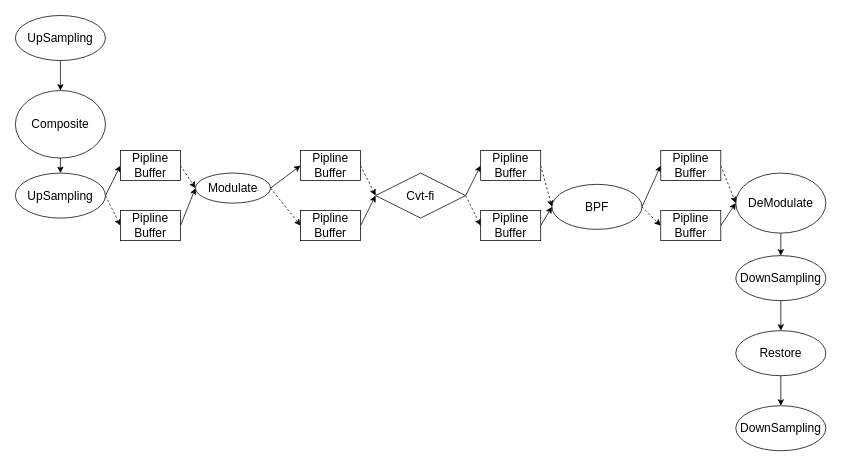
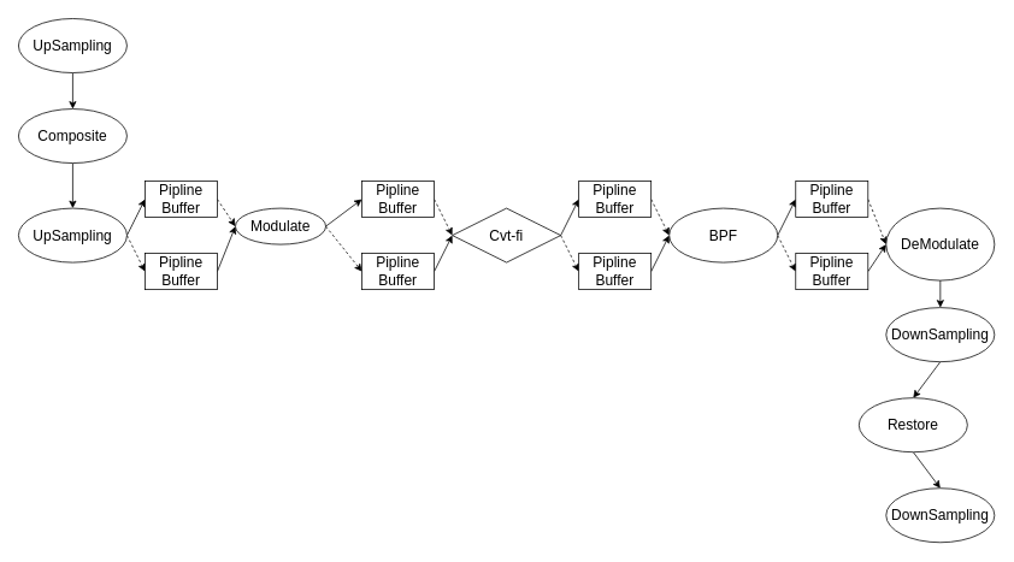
  <mxCell id="0" />
  <mxCell id="1" parent="0" />
  <mxCell id="2" style="edgeStyle=none;rounded=0;orthogonalLoop=1;jettySize=auto;html=1;exitX=0.5;exitY=1;exitDx=0;exitDy=0;entryX=0.5;entryY=0;entryDx=0;entryDy=0;fontSize=16;" edge="1" parent="1" source="3" target="6"><mxGeometry relative="1" as="geometry" /></mxCell>
- <mxCell id="3" value="Composite" style="ellipse;whiteSpace=wrap;html=1;fontSize=16;" vertex="1" parent="1"><mxGeometry x="20" y="120" width="120" height="90" as="geometry" /></mxCell>
+ <mxCell id="3" value="Composite" style="ellipse;whiteSpace=wrap;html=1;fontSize=16;" vertex="1" parent="1"><mxGeometry x="20" y="120" width="120" height="60" as="geometry" /></mxCell>
  <mxCell id="4" style="edgeStyle=none;rounded=0;orthogonalLoop=1;jettySize=auto;html=1;exitX=1;exitY=0.5;exitDx=0;exitDy=0;entryX=0;entryY=0.5;entryDx=0;entryDy=0;fontSize=16;" edge="1" parent="1" source="6" target="8"><mxGeometry relative="1" as="geometry" /></mxCell>
  <mxCell id="5" style="edgeStyle=none;rounded=0;orthogonalLoop=1;jettySize=auto;html=1;exitX=1;exitY=0.5;exitDx=0;exitDy=0;entryX=0;entryY=0.5;entryDx=0;entryDy=0;fontSize=16;dashed=1;" edge="1" parent="1" source="6" target="10"><mxGeometry relative="1" as="geometry" /></mxCell>
  <mxCell id="6" value="UpSampling" style="ellipse;whiteSpace=wrap;html=1;fontSize=16;" vertex="1" parent="1"><mxGeometry x="20" y="230" width="120" height="60" as="geometry" /></mxCell>
  <mxCell id="7" style="edgeStyle=none;rounded=0;orthogonalLoop=1;jettySize=auto;html=1;exitX=1;exitY=0.5;exitDx=0;exitDy=0;entryX=0;entryY=0.5;entryDx=0;entryDy=0;dashed=1;fontSize=16;" edge="1" parent="1" source="8" target="13"><mxGeometry relative="1" as="geometry" /></mxCell>
  <mxCell id="8" value="Pipline Buffer" style="rounded=0;whiteSpace=wrap;html=1;fontSize=16;" vertex="1" parent="1"><mxGeometry x="160" y="200" width="80" height="40" as="geometry" /></mxCell>
  <mxCell id="9" style="edgeStyle=none;rounded=0;orthogonalLoop=1;jettySize=auto;html=1;exitX=1;exitY=0.5;exitDx=0;exitDy=0;entryX=0;entryY=0.5;entryDx=0;entryDy=0;fontSize=16;" edge="1" parent="1" source="10" target="13"><mxGeometry relative="1" as="geometry" /></mxCell>
  <mxCell id="10" value="Pipline Buffer" style="rounded=0;whiteSpace=wrap;html=1;fontSize=16;" vertex="1" parent="1"><mxGeometry x="160" y="280" width="80" height="40" as="geometry" /></mxCell>
  <mxCell id="11" style="edgeStyle=none;rounded=0;orthogonalLoop=1;jettySize=auto;html=1;exitX=1;exitY=0.5;exitDx=0;exitDy=0;entryX=0;entryY=0.5;entryDx=0;entryDy=0;dashed=1;fontSize=16;" edge="1" parent="1" source="13" target="20"><mxGeometry relative="1" as="geometry" /></mxCell>
  <mxCell id="12" style="edgeStyle=none;rounded=0;orthogonalLoop=1;jettySize=auto;html=1;exitX=1;exitY=0.5;exitDx=0;exitDy=0;entryX=0;entryY=0.5;entryDx=0;entryDy=0;fontSize=16;" edge="1" parent="1" source="13" target="18"><mxGeometry relative="1" as="geometry" /></mxCell>
  <mxCell id="13" value="Modulate" style="ellipse;whiteSpace=wrap;html=1;fontSize=16;" vertex="1" parent="1"><mxGeometry x="260" y="230" width="100" height="40" as="geometry" /></mxCell>
  <mxCell id="14" style="edgeStyle=none;rounded=0;orthogonalLoop=1;jettySize=auto;html=1;exitX=1;exitY=0.5;exitDx=0;exitDy=0;entryX=0;entryY=0.5;entryDx=0;entryDy=0;dashed=1;fontSize=16;" edge="1" parent="1" source="16" target="24"><mxGeometry relative="1" as="geometry" /></mxCell>
  <mxCell id="15" style="edgeStyle=none;rounded=0;orthogonalLoop=1;jettySize=auto;html=1;exitX=1;exitY=0.5;exitDx=0;exitDy=0;entryX=0;entryY=0.5;entryDx=0;entryDy=0;fontSize=16;" edge="1" parent="1" source="16" target="22"><mxGeometry relative="1" as="geometry" /></mxCell>
  <mxCell id="16" value="Cvt-fi" style="rhombus;whiteSpace=wrap;html=1;fontSize=16;" vertex="1" parent="1"><mxGeometry x="500" y="230" width="120" height="60" as="geometry" /></mxCell>
  <mxCell id="17" style="edgeStyle=none;rounded=0;orthogonalLoop=1;jettySize=auto;html=1;exitX=1;exitY=0.5;exitDx=0;exitDy=0;entryX=0;entryY=0.5;entryDx=0;entryDy=0;dashed=1;fontSize=16;" edge="1" parent="1" source="18" target="16"><mxGeometry relative="1" as="geometry" /></mxCell>
  <mxCell id="18" value="Pipline Buffer" style="rounded=0;whiteSpace=wrap;html=1;fontSize=16;" vertex="1" parent="1"><mxGeometry x="400" y="200" width="80" height="40" as="geometry" /></mxCell>
  <mxCell id="19" style="edgeStyle=none;rounded=0;orthogonalLoop=1;jettySize=auto;html=1;exitX=1;exitY=0.5;exitDx=0;exitDy=0;entryX=0;entryY=0.5;entryDx=0;entryDy=0;fontSize=16;" edge="1" parent="1" source="20" target="16"><mxGeometry relative="1" as="geometry" /></mxCell>
  <mxCell id="20" value="Pipline Buffer" style="rounded=0;whiteSpace=wrap;html=1;fontSize=16;" vertex="1" parent="1"><mxGeometry x="400" y="280" width="80" height="40" as="geometry" /></mxCell>
  <mxCell id="21" style="edgeStyle=none;rounded=0;orthogonalLoop=1;jettySize=auto;html=1;exitX=1;exitY=0.5;exitDx=0;exitDy=0;entryX=0;entryY=0.5;entryDx=0;entryDy=0;dashed=1;fontSize=16;" edge="1" parent="1" source="22" target="27"><mxGeometry relative="1" as="geometry" /></mxCell>
  <mxCell id="22" value="Pipline Buffer" style="rounded=0;whiteSpace=wrap;html=1;fontSize=16;" vertex="1" parent="1"><mxGeometry x="640" y="200" width="80" height="40" as="geometry" /></mxCell>
  <mxCell id="23" style="edgeStyle=none;rounded=0;orthogonalLoop=1;jettySize=auto;html=1;exitX=1;exitY=0.5;exitDx=0;exitDy=0;entryX=0;entryY=0.5;entryDx=0;entryDy=0;fontSize=16;" edge="1" parent="1" source="24" target="27"><mxGeometry relative="1" as="geometry" /></mxCell>
  <mxCell id="24" value="Pipline Buffer" style="rounded=0;whiteSpace=wrap;html=1;fontSize=16;" vertex="1" parent="1"><mxGeometry x="640" y="280" width="80" height="40" as="geometry" /></mxCell>
  <mxCell id="25" style="edgeStyle=none;rounded=0;orthogonalLoop=1;jettySize=auto;html=1;exitX=1;exitY=0.5;exitDx=0;exitDy=0;entryX=0;entryY=0.5;entryDx=0;entryDy=0;dashed=1;fontSize=16;" edge="1" parent="1" source="27" target="31"><mxGeometry relative="1" as="geometry" /></mxCell>
  <mxCell id="26" style="edgeStyle=none;rounded=0;orthogonalLoop=1;jettySize=auto;html=1;exitX=1;exitY=0.5;exitDx=0;exitDy=0;entryX=0;entryY=0.5;entryDx=0;entryDy=0;fontSize=16;" edge="1" parent="1" source="27" target="29"><mxGeometry relative="1" as="geometry" /></mxCell>
- <mxCell id="27" value="BPF" style="ellipse;whiteSpace=wrap;html=1;fontSize=16;" vertex="1" parent="1"><mxGeometry x="735" y="245" width="120" height="60" as="geometry" /></mxCell>
+ <mxCell id="27" value="BPF" style="ellipse;whiteSpace=wrap;html=1;fontSize=16;" vertex="1" parent="1"><mxGeometry x="740" y="230" width="120" height="60" as="geometry" /></mxCell>
  <mxCell id="28" style="edgeStyle=none;rounded=0;orthogonalLoop=1;jettySize=auto;html=1;exitX=1;exitY=0.5;exitDx=0;exitDy=0;entryX=0;entryY=0.5;entryDx=0;entryDy=0;dashed=1;fontSize=16;" edge="1" parent="1" source="29" target="33"><mxGeometry relative="1" as="geometry" /></mxCell>
  <mxCell id="29" value="Pipline Buffer" style="rounded=0;whiteSpace=wrap;html=1;fontSize=16;" vertex="1" parent="1"><mxGeometry x="880" y="200" width="80" height="40" as="geometry" /></mxCell>
  <mxCell id="30" style="edgeStyle=none;rounded=0;orthogonalLoop=1;jettySize=auto;html=1;exitX=1;exitY=0.5;exitDx=0;exitDy=0;entryX=0;entryY=0.5;entryDx=0;entryDy=0;fontSize=16;" edge="1" parent="1" source="31" target="33"><mxGeometry relative="1" as="geometry" /></mxCell>
  <mxCell id="31" value="Pipline Buffer" style="rounded=0;whiteSpace=wrap;html=1;fontSize=16;" vertex="1" parent="1"><mxGeometry x="880" y="280" width="80" height="40" as="geometry" /></mxCell>
  <mxCell id="32" style="edgeStyle=none;rounded=0;orthogonalLoop=1;jettySize=auto;html=1;exitX=0.5;exitY=1;exitDx=0;exitDy=0;entryX=0.5;entryY=0;entryDx=0;entryDy=0;fontSize=16;" edge="1" parent="1" source="33" target="35"><mxGeometry relative="1" as="geometry" /></mxCell>
  <mxCell id="33" value="DeModulate" style="ellipse;whiteSpace=wrap;html=1;fontSize=16;" vertex="1" parent="1"><mxGeometry x="980" y="230" width="120" height="80" as="geometry" /></mxCell>
  <mxCell id="34" style="edgeStyle=none;rounded=0;orthogonalLoop=1;jettySize=auto;html=1;exitX=0.5;exitY=1;exitDx=0;exitDy=0;entryX=0.5;entryY=0;entryDx=0;entryDy=0;fontSize=16;" edge="1" parent="1" source="35" target="37"><mxGeometry relative="1" as="geometry" /></mxCell>
  <mxCell id="35" value="DownSampling" style="ellipse;whiteSpace=wrap;html=1;fontSize=16;" vertex="1" parent="1"><mxGeometry x="980" y="340" width="120" height="60" as="geometry" /></mxCell>
  <mxCell id="36" style="edgeStyle=none;rounded=0;orthogonalLoop=1;jettySize=auto;html=1;exitX=0.5;exitY=1;exitDx=0;exitDy=0;entryX=0.5;entryY=0;entryDx=0;entryDy=0;fontSize=16;" edge="1" parent="1" source="37" target="40"><mxGeometry relative="1" as="geometry" /></mxCell>
- <mxCell id="37" value="Restore" style="ellipse;whiteSpace=wrap;html=1;fontSize=16;" vertex="1" parent="1"><mxGeometry x="980" y="440" width="120" height="60" as="geometry" /></mxCell>
+ <mxCell id="37" value="Restore" style="ellipse;whiteSpace=wrap;html=1;fontSize=16;" vertex="1" parent="1"><mxGeometry x="950" y="440" width="120" height="60" as="geometry" /></mxCell>
  <mxCell id="38" style="edgeStyle=none;rounded=0;orthogonalLoop=1;jettySize=auto;html=1;exitX=0.5;exitY=1;exitDx=0;exitDy=0;entryX=0.5;entryY=0;entryDx=0;entryDy=0;fontSize=16;" edge="1" parent="1" source="39" target="3"><mxGeometry relative="1" as="geometry" /></mxCell>
  <mxCell id="39" value="UpSampling" style="ellipse;whiteSpace=wrap;html=1;fontSize=16;" vertex="1" parent="1"><mxGeometry x="20" y="20" width="120" height="60" as="geometry" /></mxCell>
  <mxCell id="40" value="DownSampling" style="ellipse;whiteSpace=wrap;html=1;fontSize=16;" vertex="1" parent="1"><mxGeometry x="980" y="540" width="120" height="60" as="geometry" /></mxCell>
